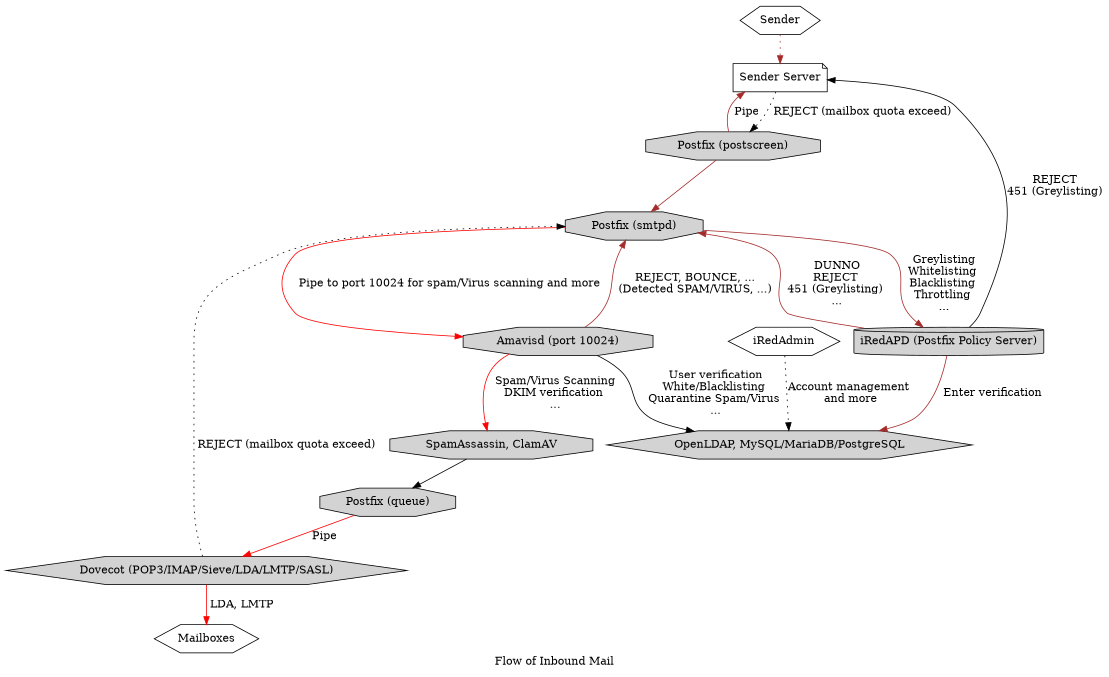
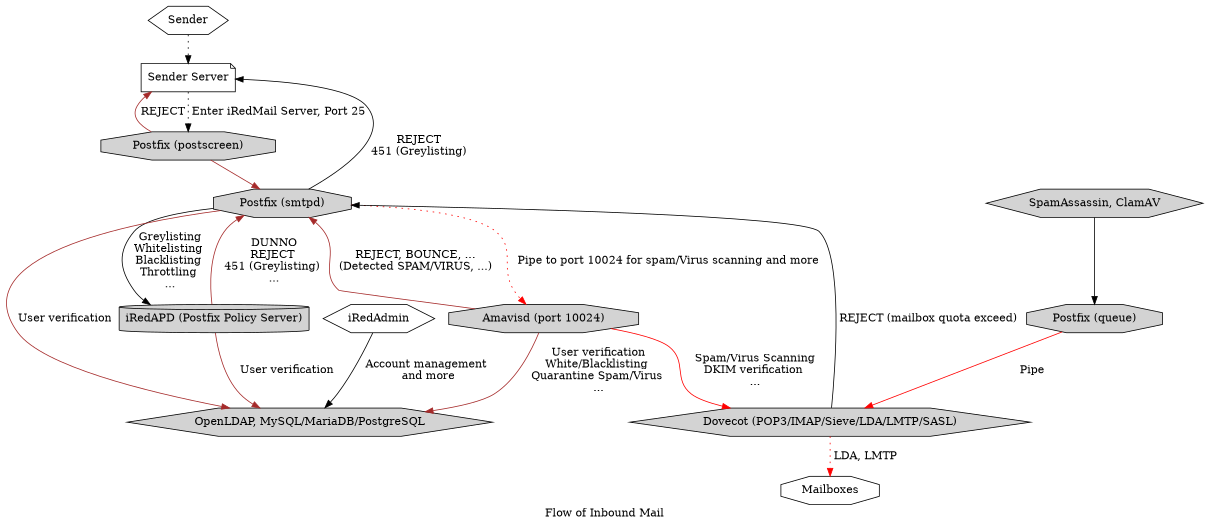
  digraph {
    label="Flow of Inbound Mail"
    node [shape=hexagon style=filled]
    edge [color=brown]
    n1 [label=Sender style=""]
    n2 [label="Sender Server" shape=note style=""]
    n3 [label="Postfix (postscreen)" shape=octagon]
    n4 [label="Postfix (smtpd)" shape=octagon]
    n5 [label="iRedAPD (Postfix Policy Server)" shape=cylinder]
    n6 [label="OpenLDAP, MySQL/MariaDB/PostgreSQL"]
    n7 [label="Amavisd (port 10024)" shape=octagon]
-   n8 [label="SpamAssassin, ClamAV" shape=octagon]
+   n8 [label="SpamAssassin, ClamAV"]
    n9 [label="Postfix (queue)" shape=octagon]
    n10 [label="Dovecot (POP3/IMAP/Sieve/LDA/LMTP/SASL)"]
-   n11 [label=Mailboxes style=""]
+   n11 [label=Mailboxes shape=octagon style=""]
    iRedAdmin [style=""]
-   n1 -> n2 [style=dotted]
-   n2 -> n3 [color=black label=" REJECT (mailbox quota exceed)" style=dotted]
-   n3 -> n2 [label=" Pipe"]
+   n1 -> n2 [color=black style=dotted]
+   n2 -> n3 [color=black label=" Enter iRedMail Server, Port 25" style=dotted]
+   n3 -> n2 [label=" REJECT"]
    n3 -> n4
-   n5 -> n2 [color=black label=" REJECT \n451 (Greylisting)"]
-   n4 -> n5 [label=" Greylisting \nWhitelisting \nBlacklisting \nThrottling \n..."]
-   n4 -> n7 [color=red label=" Pipe to port 10024 for spam/Virus scanning and more"]
+   n4 -> n2 [color=black label=" REJECT \n451 (Greylisting)"]
+   n4 -> n5 [color=black label=" Greylisting \nWhitelisting \nBlacklisting \nThrottling \n..."]
+   n4 -> n6 [label="User verification"]
+   n4 -> n7 [color=red label=" Pipe to port 10024 for spam/Virus scanning and more" style=dotted]
    n5 -> n4 [label=" DUNNO \nREJECT \n451 (Greylisting) \n..."]
-   n5 -> n6 [label="Enter verification"]
+   n5 -> n6 [label="User verification"]
    n7 -> n4 [label=" REJECT, BOUNCE, ... \n(Detected SPAM/VIRUS, ...)"]
-   n7 -> n6 [color=black label=" User verification \nWhite/Blacklisting \nQuarantine Spam/Virus \n..."]
-   n7 -> n8 [color=red label=" Spam/Virus Scanning \nDKIM verification \n..."]
+   n7 -> n6 [label=" User verification \nWhite/Blacklisting \nQuarantine Spam/Virus \n..."]
+   n7 -> n10 [color=red label=" Spam/Virus Scanning \nDKIM verification \n..."]
    n8 -> n9 [color=black]
    n9 -> n10 [color=red label=" Pipe"]
-   n10 -> n4 [color=black label=" REJECT (mailbox quota exceed)" style=dotted]
-   n10 -> n11 [color=red label=" LDA, LMTP"]
-   iRedAdmin -> n6 [color=black label="Account management \nand more" style=dotted]
+   n10 -> n4 [color=black label=" REJECT (mailbox quota exceed)"]
+   n10 -> n11 [color=red label=" LDA, LMTP" style=dotted]
+   iRedAdmin -> n6 [color=black label="Account management \nand more"]
  }
